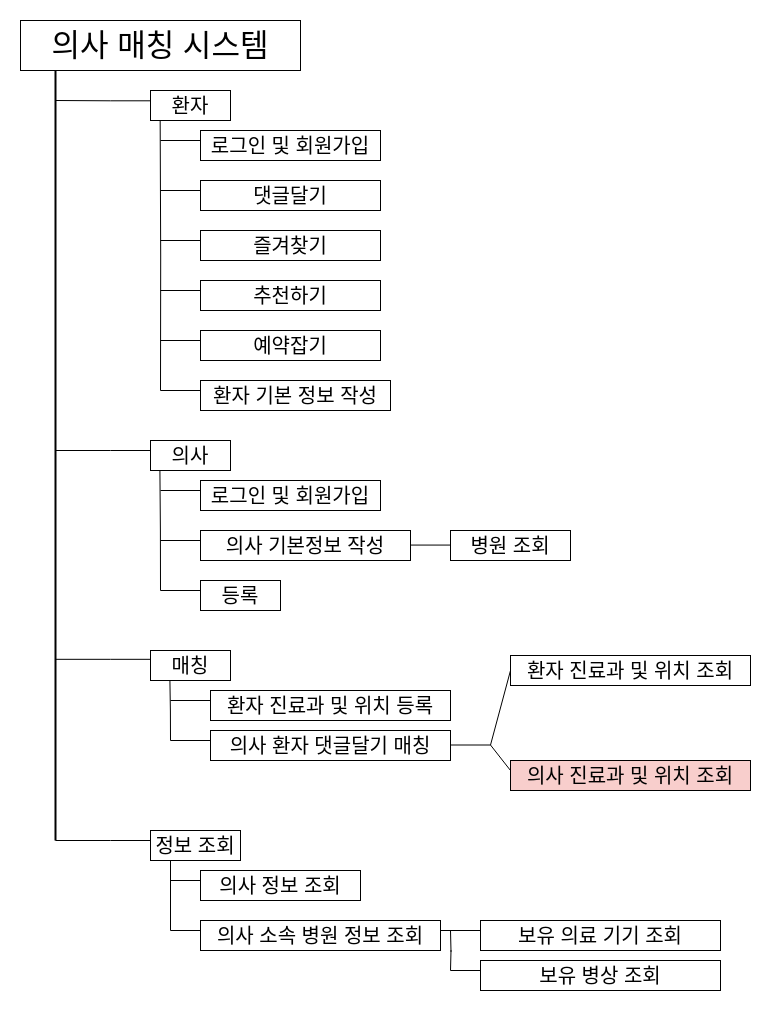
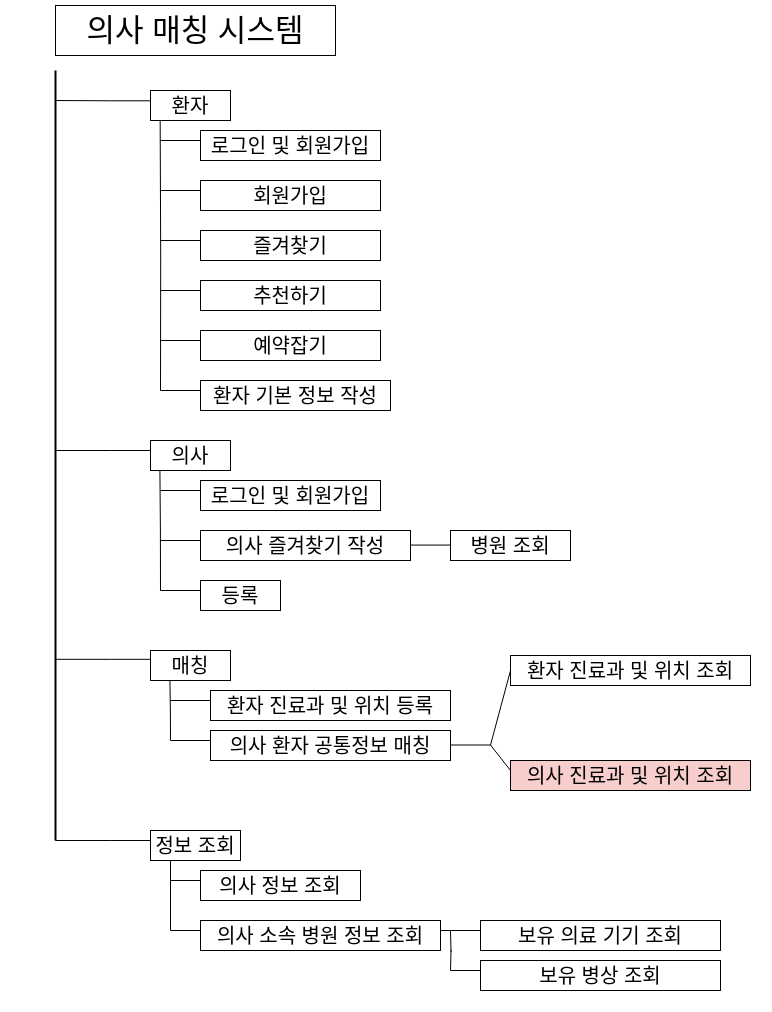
  <mxCell id="0" />
  <mxCell id="1" parent="0" />
- <mxCell id="2" value="&lt;span style=&quot;font-size: 31px;&quot;&gt;의사 매칭 시스템&lt;/span&gt;" style="rounded=0;whiteSpace=wrap;html=1;" parent="1" vertex="1"><mxGeometry x="20" y="20" width="280" height="50" as="geometry" /></mxCell>
+ <mxCell id="2" value="&lt;span style=&quot;font-size: 31px;&quot;&gt;의사 매칭 시스템&lt;/span&gt;" style="rounded=0;whiteSpace=wrap;html=1;" parent="1" vertex="1"><mxGeometry x="55" y="5" width="280" height="50" as="geometry" /></mxCell>
  <mxCell id="3" value="" style="line;strokeWidth=2;direction=south;html=1;" parent="1" vertex="1"><mxGeometry x="50" y="70" width="10" height="770" as="geometry" /></mxCell>
  <mxCell id="4" style="edgeStyle=orthogonalEdgeStyle;rounded=0;orthogonalLoop=1;jettySize=auto;html=1;endArrow=none;endFill=0;" parent="1" edge="1"><mxGeometry relative="1" as="geometry"><mxPoint x="160" y="390" as="targetPoint" /><mxPoint x="159.67" y="120" as="sourcePoint" /></mxGeometry></mxCell>
  <mxCell id="5" value="&lt;font style=&quot;font-size: 20px;&quot;&gt;환자&lt;/font&gt;" style="rounded=0;whiteSpace=wrap;html=1;" parent="1" vertex="1"><mxGeometry x="150" y="90" width="80" height="30" as="geometry" /></mxCell>
  <mxCell id="6" value="" style="endArrow=none;html=1;rounded=0;" parent="1" edge="1"><mxGeometry width="50" height="50" relative="1" as="geometry"><mxPoint x="160" y="140" as="sourcePoint" /><mxPoint x="200" y="140" as="targetPoint" /></mxGeometry></mxCell>
  <mxCell id="7" value="&lt;span style=&quot;font-size: 20px;&quot;&gt;로그인 및 회원가입&lt;/span&gt;" style="rounded=0;whiteSpace=wrap;html=1;" parent="1" vertex="1"><mxGeometry x="200" y="130" width="180" height="30" as="geometry" /></mxCell>
  <mxCell id="8" value="" style="endArrow=none;html=1;rounded=0;" parent="1" edge="1"><mxGeometry width="50" height="50" relative="1" as="geometry"><mxPoint x="160" y="190" as="sourcePoint" /><mxPoint x="200" y="190" as="targetPoint" /></mxGeometry></mxCell>
- <mxCell id="9" value="&lt;span style=&quot;font-size: 20px;&quot;&gt;댓글달기&lt;/span&gt;" style="rounded=0;whiteSpace=wrap;html=1;" parent="1" vertex="1"><mxGeometry x="200" y="180" width="180" height="30" as="geometry" /></mxCell>
+ <mxCell id="9" value="&lt;span style=&quot;font-size: 20px;&quot;&gt;회원가입&lt;/span&gt;" style="rounded=0;whiteSpace=wrap;html=1;" parent="1" vertex="1"><mxGeometry x="200" y="180" width="180" height="30" as="geometry" /></mxCell>
  <mxCell id="10" value="" style="endArrow=none;html=1;rounded=0;" parent="1" edge="1"><mxGeometry width="50" height="50" relative="1" as="geometry"><mxPoint x="160" y="240" as="sourcePoint" /><mxPoint x="200" y="240" as="targetPoint" /></mxGeometry></mxCell>
  <mxCell id="11" value="&lt;span style=&quot;font-size: 20px;&quot;&gt;즐겨찾기&lt;/span&gt;" style="rounded=0;whiteSpace=wrap;html=1;" parent="1" vertex="1"><mxGeometry x="200" y="230" width="180" height="30" as="geometry" /></mxCell>
  <mxCell id="12" value="" style="endArrow=none;html=1;rounded=0;" parent="1" edge="1"><mxGeometry width="50" height="50" relative="1" as="geometry"><mxPoint x="160" y="290" as="sourcePoint" /><mxPoint x="200" y="290" as="targetPoint" /></mxGeometry></mxCell>
  <mxCell id="13" value="&lt;span style=&quot;font-size: 20px;&quot;&gt;추천하기&lt;/span&gt;" style="rounded=0;whiteSpace=wrap;html=1;" parent="1" vertex="1"><mxGeometry x="200" y="280" width="180" height="30" as="geometry" /></mxCell>
  <mxCell id="14" value="" style="endArrow=none;html=1;rounded=0;" parent="1" edge="1"><mxGeometry width="50" height="50" relative="1" as="geometry"><mxPoint x="160" y="340" as="sourcePoint" /><mxPoint x="200" y="340" as="targetPoint" /></mxGeometry></mxCell>
  <mxCell id="15" value="&lt;span style=&quot;font-size: 20px;&quot;&gt;예약잡기&lt;/span&gt;" style="rounded=0;whiteSpace=wrap;html=1;" parent="1" vertex="1"><mxGeometry x="200" y="330" width="180" height="30" as="geometry" /></mxCell>
  <mxCell id="16" value="" style="endArrow=none;html=1;rounded=0;align=left;spacingLeft=0;" parent="1" edge="1"><mxGeometry width="50" height="50" relative="1" as="geometry"><mxPoint x="55" y="100" as="sourcePoint" /><mxPoint x="150" y="100.3" as="targetPoint" /><Array as="points"><mxPoint x="110" y="100.3" /></Array></mxGeometry></mxCell>
  <mxCell id="17" value="" style="endArrow=none;html=1;rounded=0;align=left;spacingLeft=0;exitX=0.068;exitY=0.528;exitDx=0;exitDy=0;exitPerimeter=0;" parent="1" edge="1"><mxGeometry width="50" height="50" relative="1" as="geometry"><mxPoint x="55" y="450" as="sourcePoint" /><mxPoint x="150" y="450" as="targetPoint" /><Array as="points"><mxPoint x="110" y="450" /></Array></mxGeometry></mxCell>
- <mxCell id="18" value="&lt;span style=&quot;font-size: 20px;&quot;&gt;의사 기본정보 작성&lt;/span&gt;" style="rounded=0;whiteSpace=wrap;html=1;" parent="1" vertex="1"><mxGeometry x="200" y="530" width="210" height="30" as="geometry" /></mxCell>
+ <mxCell id="18" value="&lt;span style=&quot;font-size: 20px;&quot;&gt;의사 즐겨찾기 작성&lt;/span&gt;" style="rounded=0;whiteSpace=wrap;html=1;" parent="1" vertex="1"><mxGeometry x="200" y="530" width="210" height="30" as="geometry" /></mxCell>
  <mxCell id="19" style="edgeStyle=orthogonalEdgeStyle;rounded=0;orthogonalLoop=1;jettySize=auto;html=1;endArrow=none;endFill=0;" parent="1" edge="1"><mxGeometry relative="1" as="geometry"><mxPoint x="160" y="590" as="targetPoint" /><mxPoint x="159.41" y="470" as="sourcePoint" /></mxGeometry></mxCell>
  <mxCell id="20" value="&lt;span style=&quot;font-size: 20px;&quot;&gt;로그인 및 회원가입&lt;/span&gt;" style="rounded=0;whiteSpace=wrap;html=1;" parent="1" vertex="1"><mxGeometry x="200" y="480" width="180" height="30" as="geometry" /></mxCell>
  <mxCell id="21" value="" style="endArrow=none;html=1;rounded=0;" parent="1" edge="1"><mxGeometry width="50" height="50" relative="1" as="geometry"><mxPoint x="160" y="390" as="sourcePoint" /><mxPoint x="200" y="390" as="targetPoint" /></mxGeometry></mxCell>
  <mxCell id="22" value="&lt;span style=&quot;font-size: 20px;&quot;&gt;환자 기본 정보 작성&lt;/span&gt;" style="rounded=0;whiteSpace=wrap;html=1;" parent="1" vertex="1"><mxGeometry x="200" y="380" width="190" height="30" as="geometry" /></mxCell>
  <mxCell id="23" value="&lt;font style=&quot;font-size: 20px;&quot;&gt;의사&lt;/font&gt;" style="rounded=0;whiteSpace=wrap;html=1;" parent="1" vertex="1"><mxGeometry x="150" y="440" width="80" height="30" as="geometry" /></mxCell>
  <mxCell id="24" value="" style="endArrow=none;html=1;rounded=0;" parent="1" edge="1"><mxGeometry width="50" height="50" relative="1" as="geometry"><mxPoint x="160" y="490" as="sourcePoint" /><mxPoint x="200" y="490" as="targetPoint" /></mxGeometry></mxCell>
  <mxCell id="25" value="" style="endArrow=none;html=1;rounded=0;" parent="1" edge="1"><mxGeometry width="50" height="50" relative="1" as="geometry"><mxPoint x="160" y="540" as="sourcePoint" /><mxPoint x="200" y="540" as="targetPoint" /></mxGeometry></mxCell>
  <mxCell id="26" value="" style="endArrow=none;html=1;rounded=0;" parent="1" edge="1"><mxGeometry width="50" height="50" relative="1" as="geometry"><mxPoint x="160" y="590" as="sourcePoint" /><mxPoint x="200" y="590" as="targetPoint" /></mxGeometry></mxCell>
  <mxCell id="27" value="&lt;span style=&quot;font-size: 20px;&quot;&gt;등록&lt;/span&gt;" style="rounded=0;whiteSpace=wrap;html=1;" parent="1" vertex="1"><mxGeometry x="200" y="580" width="80" height="30" as="geometry" /></mxCell>
  <mxCell id="28" value="" style="endArrow=none;html=1;rounded=0;align=left;spacingLeft=0;exitX=0.068;exitY=0.528;exitDx=0;exitDy=0;exitPerimeter=0;" parent="1" edge="1"><mxGeometry width="50" height="50" relative="1" as="geometry"><mxPoint x="55" y="658.82" as="sourcePoint" /><mxPoint x="150" y="658.82" as="targetPoint" /><Array as="points"><mxPoint x="110" y="658.82" /></Array></mxGeometry></mxCell>
  <mxCell id="29" value="&lt;font style=&quot;font-size: 20px;&quot;&gt;매칭&lt;/font&gt;" style="rounded=0;whiteSpace=wrap;html=1;" parent="1" vertex="1"><mxGeometry x="150" y="650" width="80" height="30" as="geometry" /></mxCell>
  <mxCell id="30" style="edgeStyle=orthogonalEdgeStyle;rounded=0;orthogonalLoop=1;jettySize=auto;html=1;endArrow=none;endFill=0;" parent="1" edge="1"><mxGeometry relative="1" as="geometry"><mxPoint x="170" y="740" as="targetPoint" /><mxPoint x="169.41" y="680" as="sourcePoint" /></mxGeometry></mxCell>
  <mxCell id="31" value="" style="endArrow=none;html=1;rounded=0;" parent="1" edge="1"><mxGeometry width="50" height="50" relative="1" as="geometry"><mxPoint x="170" y="700" as="sourcePoint" /><mxPoint x="210" y="700" as="targetPoint" /></mxGeometry></mxCell>
- <mxCell id="32" value="&lt;span style=&quot;font-size: 20px;&quot;&gt;의사 환자 댓글달기 매칭&lt;/span&gt;" style="rounded=0;whiteSpace=wrap;html=1;" parent="1" vertex="1"><mxGeometry x="210" y="730" width="240" height="30" as="geometry" /></mxCell>
+ <mxCell id="32" value="&lt;span style=&quot;font-size: 20px;&quot;&gt;의사 환자 공통정보 매칭&lt;/span&gt;" style="rounded=0;whiteSpace=wrap;html=1;" parent="1" vertex="1"><mxGeometry x="210" y="730" width="240" height="30" as="geometry" /></mxCell>
  <mxCell id="33" value="" style="endArrow=none;html=1;rounded=0;" parent="1" edge="1"><mxGeometry width="50" height="50" relative="1" as="geometry"><mxPoint x="450" y="744.5" as="sourcePoint" /><mxPoint x="490" y="744.5" as="targetPoint" /></mxGeometry></mxCell>
  <mxCell id="34" value="&lt;span style=&quot;font-size: 20px;&quot;&gt;환자 진료과 및 위치 등록&lt;/span&gt;" style="rounded=0;whiteSpace=wrap;html=1;" parent="1" vertex="1"><mxGeometry x="210" y="690" width="240" height="30" as="geometry" /></mxCell>
  <mxCell id="35" value="" style="endArrow=none;html=1;rounded=0;" parent="1" edge="1"><mxGeometry width="50" height="50" relative="1" as="geometry"><mxPoint x="170" y="740" as="sourcePoint" /><mxPoint x="210" y="740" as="targetPoint" /></mxGeometry></mxCell>
  <mxCell id="36" value="&lt;span style=&quot;font-size: 20px;&quot;&gt;환자 진료과 및 위치 조회&lt;/span&gt;" style="rounded=0;whiteSpace=wrap;html=1;" parent="1" vertex="1"><mxGeometry x="510" y="655" width="240" height="30" as="geometry" /></mxCell>
  <mxCell id="37" value="" style="endArrow=none;html=1;rounded=0;entryX=0;entryY=0.5;entryDx=0;entryDy=0;" parent="1" target="36" edge="1"><mxGeometry width="50" height="50" relative="1" as="geometry"><mxPoint x="490" y="744.5" as="sourcePoint" /><mxPoint x="530" y="744.5" as="targetPoint" /></mxGeometry></mxCell>
  <mxCell id="38" value="&lt;span style=&quot;font-size: 20px;&quot;&gt;의사 진료과 및 위치 조회&lt;/span&gt;" style="rounded=0;whiteSpace=wrap;html=1;fillColor=#f8cecc;" parent="1" vertex="1"><mxGeometry x="510" y="760" width="240" height="30" as="geometry" /></mxCell>
  <mxCell id="39" value="" style="endArrow=none;html=1;rounded=0;" parent="1" edge="1"><mxGeometry width="50" height="50" relative="1" as="geometry"><mxPoint x="490" y="744.5" as="sourcePoint" /><mxPoint x="510" y="770" as="targetPoint" /></mxGeometry></mxCell>
  <mxCell id="40" value="" style="endArrow=none;html=1;rounded=0;align=left;spacingLeft=0;exitX=0.068;exitY=0.528;exitDx=0;exitDy=0;exitPerimeter=0;" parent="1" edge="1"><mxGeometry width="50" height="50" relative="1" as="geometry"><mxPoint x="55" y="840" as="sourcePoint" /><mxPoint x="150" y="840" as="targetPoint" /><Array as="points"><mxPoint x="110" y="840" /></Array></mxGeometry></mxCell>
  <mxCell id="41" value="&lt;font style=&quot;font-size: 20px;&quot;&gt;정보 조회&lt;/font&gt;" style="rounded=0;whiteSpace=wrap;html=1;" parent="1" vertex="1"><mxGeometry x="150" y="830" width="90" height="30" as="geometry" /></mxCell>
  <mxCell id="42" style="edgeStyle=orthogonalEdgeStyle;rounded=0;orthogonalLoop=1;jettySize=auto;html=1;endArrow=none;endFill=0;" parent="1" edge="1"><mxGeometry relative="1" as="geometry"><mxPoint x="170" y="930" as="targetPoint" /><mxPoint x="170" y="860" as="sourcePoint" /></mxGeometry></mxCell>
  <mxCell id="43" value="" style="endArrow=none;html=1;rounded=0;" parent="1" edge="1"><mxGeometry width="50" height="50" relative="1" as="geometry"><mxPoint x="170" y="880" as="sourcePoint" /><mxPoint x="210" y="880" as="targetPoint" /></mxGeometry></mxCell>
  <mxCell id="44" value="&lt;span style=&quot;font-size: 20px;&quot;&gt;의사 정보 조회&lt;/span&gt;" style="rounded=0;whiteSpace=wrap;html=1;" parent="1" vertex="1"><mxGeometry x="200" y="870" width="160" height="30" as="geometry" /></mxCell>
  <mxCell id="45" value="" style="endArrow=none;html=1;rounded=0;" parent="1" edge="1"><mxGeometry width="50" height="50" relative="1" as="geometry"><mxPoint x="170" y="930" as="sourcePoint" /><mxPoint x="200" y="930" as="targetPoint" /></mxGeometry></mxCell>
  <mxCell id="46" value="&lt;span style=&quot;font-size: 20px;&quot;&gt;의사 소속 병원 정보 조회&lt;/span&gt;" style="rounded=0;whiteSpace=wrap;html=1;" parent="1" vertex="1"><mxGeometry x="200" y="920" width="240" height="30" as="geometry" /></mxCell>
  <mxCell id="47" value="" style="endArrow=none;html=1;rounded=0;" parent="1" edge="1"><mxGeometry width="50" height="50" relative="1" as="geometry"><mxPoint x="440" y="930" as="sourcePoint" /><mxPoint x="480" y="930" as="targetPoint" /></mxGeometry></mxCell>
  <mxCell id="48" value="&lt;span style=&quot;font-size: 20px;&quot;&gt;보유 의료 기기 조회&lt;/span&gt;" style="rounded=0;whiteSpace=wrap;html=1;" parent="1" vertex="1"><mxGeometry x="480" y="920" width="240" height="30" as="geometry" /></mxCell>
  <mxCell id="49" style="edgeStyle=orthogonalEdgeStyle;rounded=0;orthogonalLoop=1;jettySize=auto;html=1;endArrow=none;endFill=0;" parent="1" edge="1"><mxGeometry relative="1" as="geometry"><mxPoint x="450" y="970" as="targetPoint" /><mxPoint x="450" y="930" as="sourcePoint" /></mxGeometry></mxCell>
  <mxCell id="50" value="" style="endArrow=none;html=1;rounded=0;" parent="1" edge="1"><mxGeometry width="50" height="50" relative="1" as="geometry"><mxPoint x="450" y="970" as="sourcePoint" /><mxPoint x="480" y="970" as="targetPoint" /></mxGeometry></mxCell>
  <mxCell id="51" value="&lt;span style=&quot;font-size: 20px;&quot;&gt;보유 병상 조회&lt;/span&gt;" style="rounded=0;whiteSpace=wrap;html=1;" parent="1" vertex="1"><mxGeometry x="480" y="960" width="240" height="30" as="geometry" /></mxCell>
  <mxCell id="52" value="" style="endArrow=none;html=1;rounded=0;" parent="1" edge="1"><mxGeometry width="50" height="50" relative="1" as="geometry"><mxPoint x="410" y="544.57" as="sourcePoint" /><mxPoint x="450" y="544.57" as="targetPoint" /></mxGeometry></mxCell>
  <mxCell id="53" value="&lt;span style=&quot;font-size: 20px;&quot;&gt;병원 조회&lt;/span&gt;" style="rounded=0;whiteSpace=wrap;html=1;" parent="1" vertex="1"><mxGeometry x="450" y="530" width="120" height="30" as="geometry" /></mxCell>
